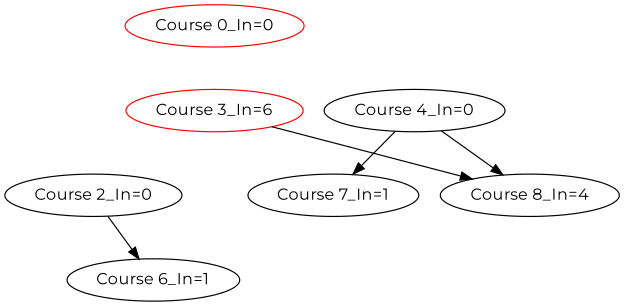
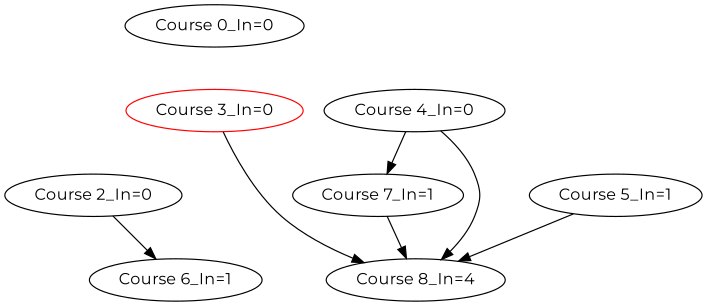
  digraph {
    fontname=Montserrat
    node [fontname=Montserrat]
    edge [fontname=Montserrat]
-   "Course 0_In=0" [color=red]
+   "Course 0_In=0" [color=black]
    "Course 2_In=0"
-   "Course 3_In=0" [color=red label="Course 3_In=6"]
+   "Course 3_In=0" [color=red]
    "Course 4_In=0"
    "Course 6_In=1"
    "Course 7_In=1"
    "Course 8_In=4"
+   "Course 5_In=1"
    "Course 0_In=0" -> "Course 2_In=0" [style=invis]
    "Course 0_In=0" -> "Course 3_In=0" [style=invis]
    "Course 0_In=0" -> "Course 4_In=0" [style=invis]
    "Course 2_In=0" -> "Course 6_In=1"
    "Course 3_In=0" -> "Course 2_In=0" [style=invis]
    "Course 3_In=0" -> "Course 6_In=1" [style=invis]
    "Course 3_In=0" -> "Course 7_In=1" [style=invis]
    "Course 3_In=0" -> "Course 8_In=4"
    "Course 4_In=0" -> "Course 7_In=1"
    "Course 4_In=0" -> "Course 8_In=4"
+   "Course 7_In=1" -> "Course 8_In=4"
+   "Course 5_In=1" -> "Course 8_In=4"
  }
